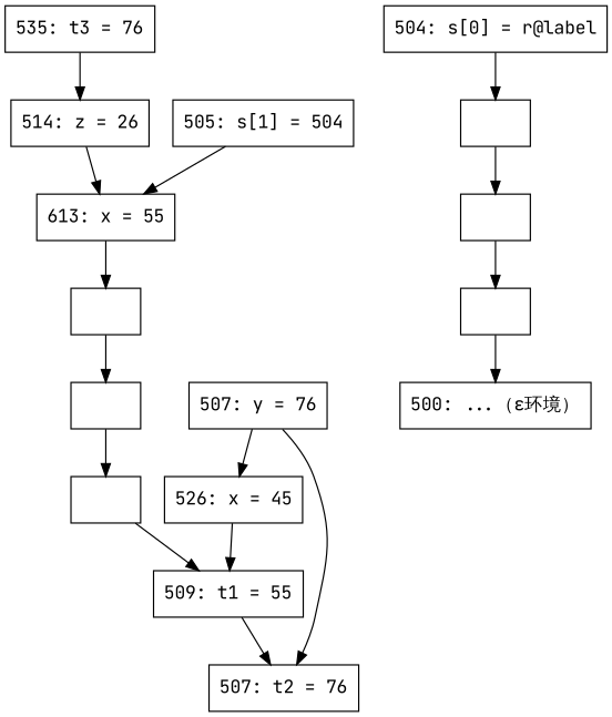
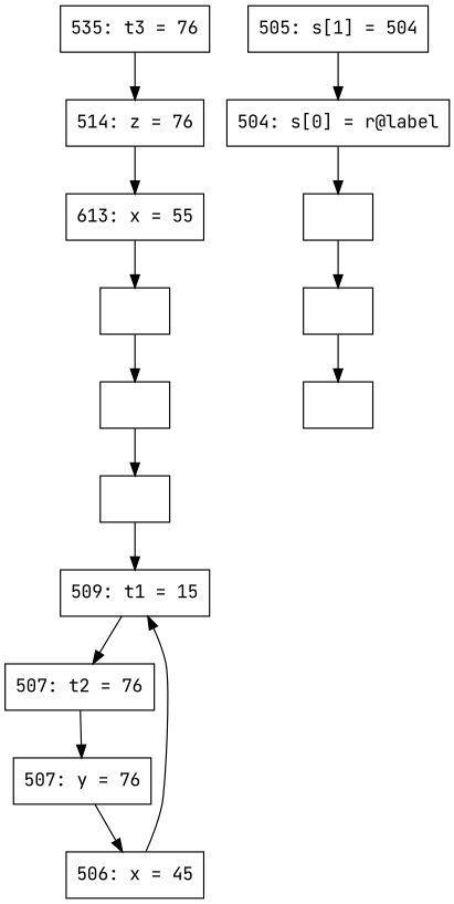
  digraph {
    fontname="JetBrains Mono"
    rankdir=TB
    node [fontname="JetBrains Mono" shape=record]
    edge [fontname="JetBrains Mono"]
    n1 [label="535: t3 = 76"]
-   n2 [label="514: z = 26"]
+   n2 [label="514: z = 76"]
    n3 [label="613: x = 55"]
    n4 [label="512: <返址>"]
    n5 [label="511: <控制链> = 507"]
    n6 [label="510: <访问链> = 504"]
-   n7 [label="509: t1 = 55"]
+   n7 [label="509: t1 = 15"]
    n8 [label="507: t2 = 76"]
    n9 [label="507: y = 76"]
-   n10 [label="526: x = 45"]
+   n10 [label="506: x = 45"]
    n11 [label="505: s[1] = 504"]
    n12 [label="504: s[0] = r@label"]
    n13 [label="503: <返址>"]
    n14 [label="502: <控制链> = 498"]
    n15 [label="501: <访问链> = 498"]
-   n16 [label="500: ...（ε环境）"]
    n1 -> n2
    n2 -> n3
    n3 -> n4
    n4 -> n5
    n5 -> n6
    n6 -> n7
    n7 -> n8
-   n9 -> n8
+   n8 -> n9
    n9 -> n10
    n10 -> n7
-   n11 -> n3
+   n11 -> n12
    n12 -> n13
    n13 -> n14
    n14 -> n15
-   n15 -> n16
  }
